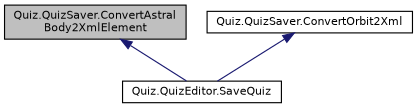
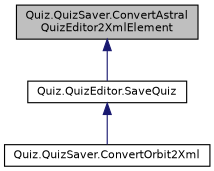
  digraph {
    fontname="DejaVu Sans"
    rankdir=TB
    node [color=black fillcolor=white fontname="DejaVu Sans" fontsize=10 shape=record style=filled]
    edge [color=midnightblue dir=back fontname="DejaVu Sans" fontsize=10 labelfontname=Helvetica labelfontsize=10 style=solid]
-   n1 [fillcolor=grey75 fontcolor=black height=0.2 label="Quiz.QuizSaver.ConvertAstral\lBody2XmlElement" width=0.4]
+   n1 [fillcolor=grey75 fontcolor=black height=0.2 label="Quiz.QuizSaver.ConvertAstral\lQuizEditor2XmlElement" width=0.4]
    n2 [height=0.2 label="Quiz.QuizEditor.SaveQuiz" width=0.4]
    n3 [height=0.2 label="Quiz.QuizSaver.ConvertOrbit2Xml" width=0.4]
    n1 -> n2
-   n3 -> n2
+   n2 -> n3
  }
